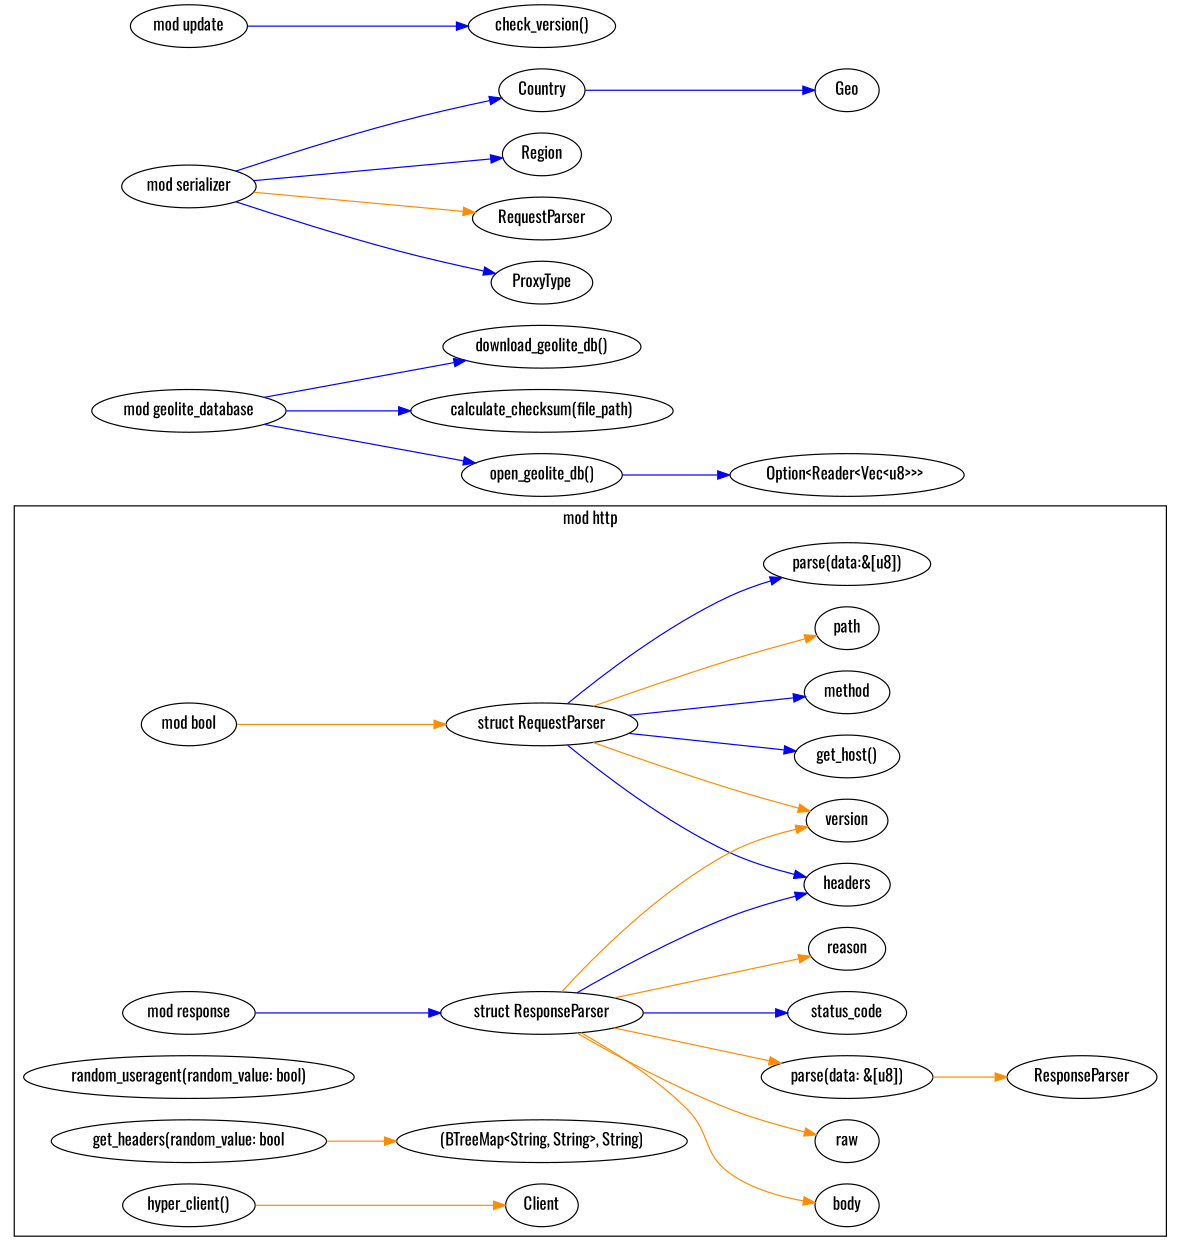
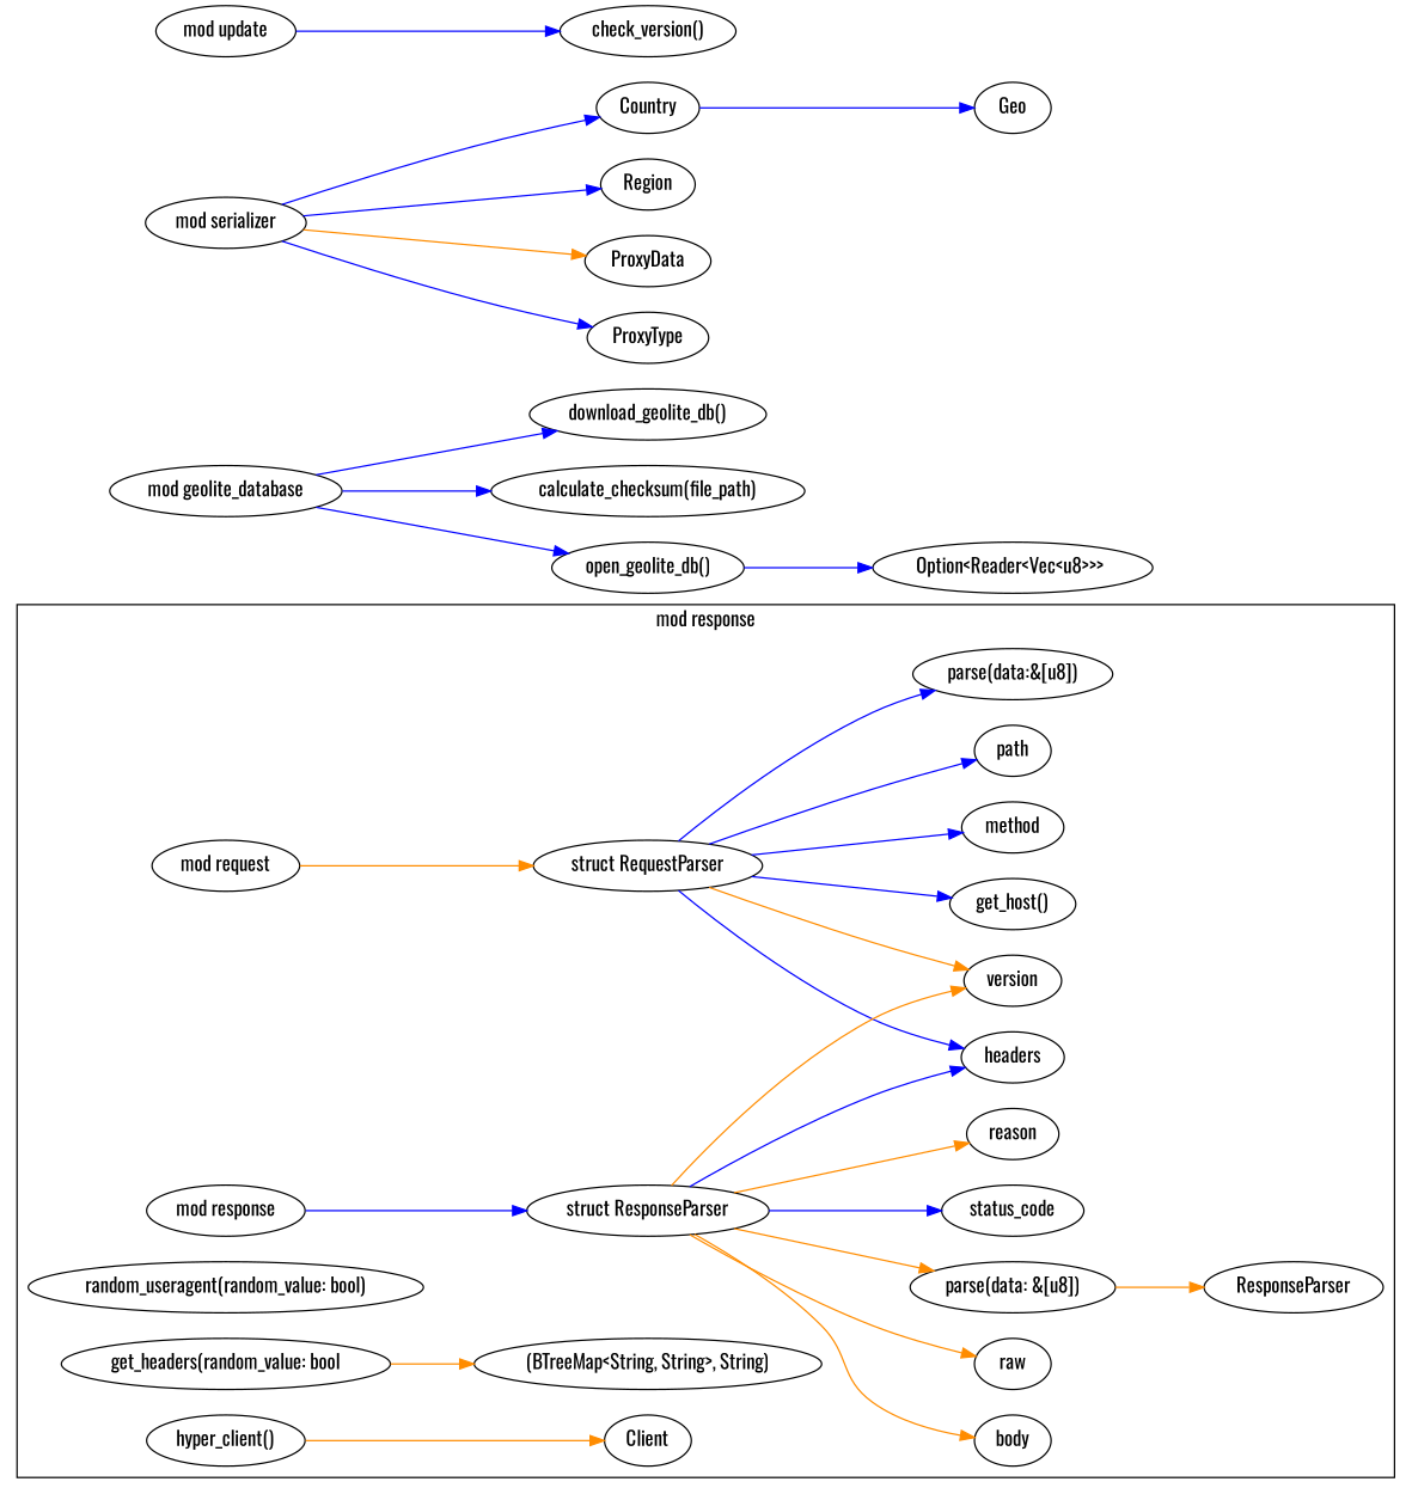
  digraph {
    fontname=Oswald
    rankdir=LR
    node [fontname=Oswald]
    edge [color=blue fontname=Oswald]
-   n1 [label="mod bool"]
+   n1 [label="mod request"]
    n2 [label="struct RequestParser"]
    n3 [label="mod response"]
    n4 [label="struct ResponseParser"]
    "random_useragent(random_value: bool)"
    "get_headers(random_value: bool"
    "(BTreeMap<String, String>, String)"
    "hyper_client()"
    Client
    method
    path
    version
    headers
    "parse(data:&[u8])"
    "get_host()"
    status_code
    reason
    body
    raw
    "parse(data: &[u8])"
    ResponseParser
    n22 [label="mod geolite_database"]
    "download_geolite_db()"
    "calculate_checksum(file_path)"
    "open_geolite_db()"
    "Option<Reader<Vec<u8>>> "
    n27 [label="mod serializer"]
    Country
    Region
-   ProxyData [label=RequestParser]
+   ProxyData
    ProxyType
    Geo
    n33 [label="mod update"]
    "check_version()"
    subgraph cluster_1 {
-     label="mod http"
+     label="mod response"
      n1
      n2
      n3
      n4
      "random_useragent(random_value: bool)"
      "get_headers(random_value: bool"
      "(BTreeMap<String, String>, String)"
      "hyper_client()"
      Client
      method
      path
      version
      headers
      "parse(data:&[u8])"
      "get_host()"
      status_code
      reason
      body
      raw
      "parse(data: &[u8])"
      ResponseParser
    }
    n1 -> n2 [color=darkorange]
    n2 -> method
-   n2 -> path [color=darkorange]
+   n2 -> path
    n2 -> version [color=darkorange]
    n2 -> headers
    n2 -> "parse(data:&[u8])"
    n2 -> "get_host()"
    n3 -> n4
    n4 -> version [color=darkorange]
    n4 -> headers
    n4 -> status_code
    n4 -> reason [color=darkorange]
    n4 -> body [color=darkorange]
    n4 -> raw [color=darkorange]
    n4 -> "parse(data: &[u8])" [color=darkorange]
    "get_headers(random_value: bool" -> "(BTreeMap<String, String>, String)" [color=darkorange]
    "hyper_client()" -> Client [color=darkorange]
    "parse(data: &[u8])" -> ResponseParser [color=darkorange]
    n22 -> "download_geolite_db()"
    n22 -> "calculate_checksum(file_path)"
    n22 -> "open_geolite_db()"
    "open_geolite_db()" -> "Option<Reader<Vec<u8>>> "
    n27 -> Country
    n27 -> Region
    n27 -> ProxyData [color=darkorange]
    n27 -> ProxyType
    Country -> Geo
    n33 -> "check_version()"
  }
